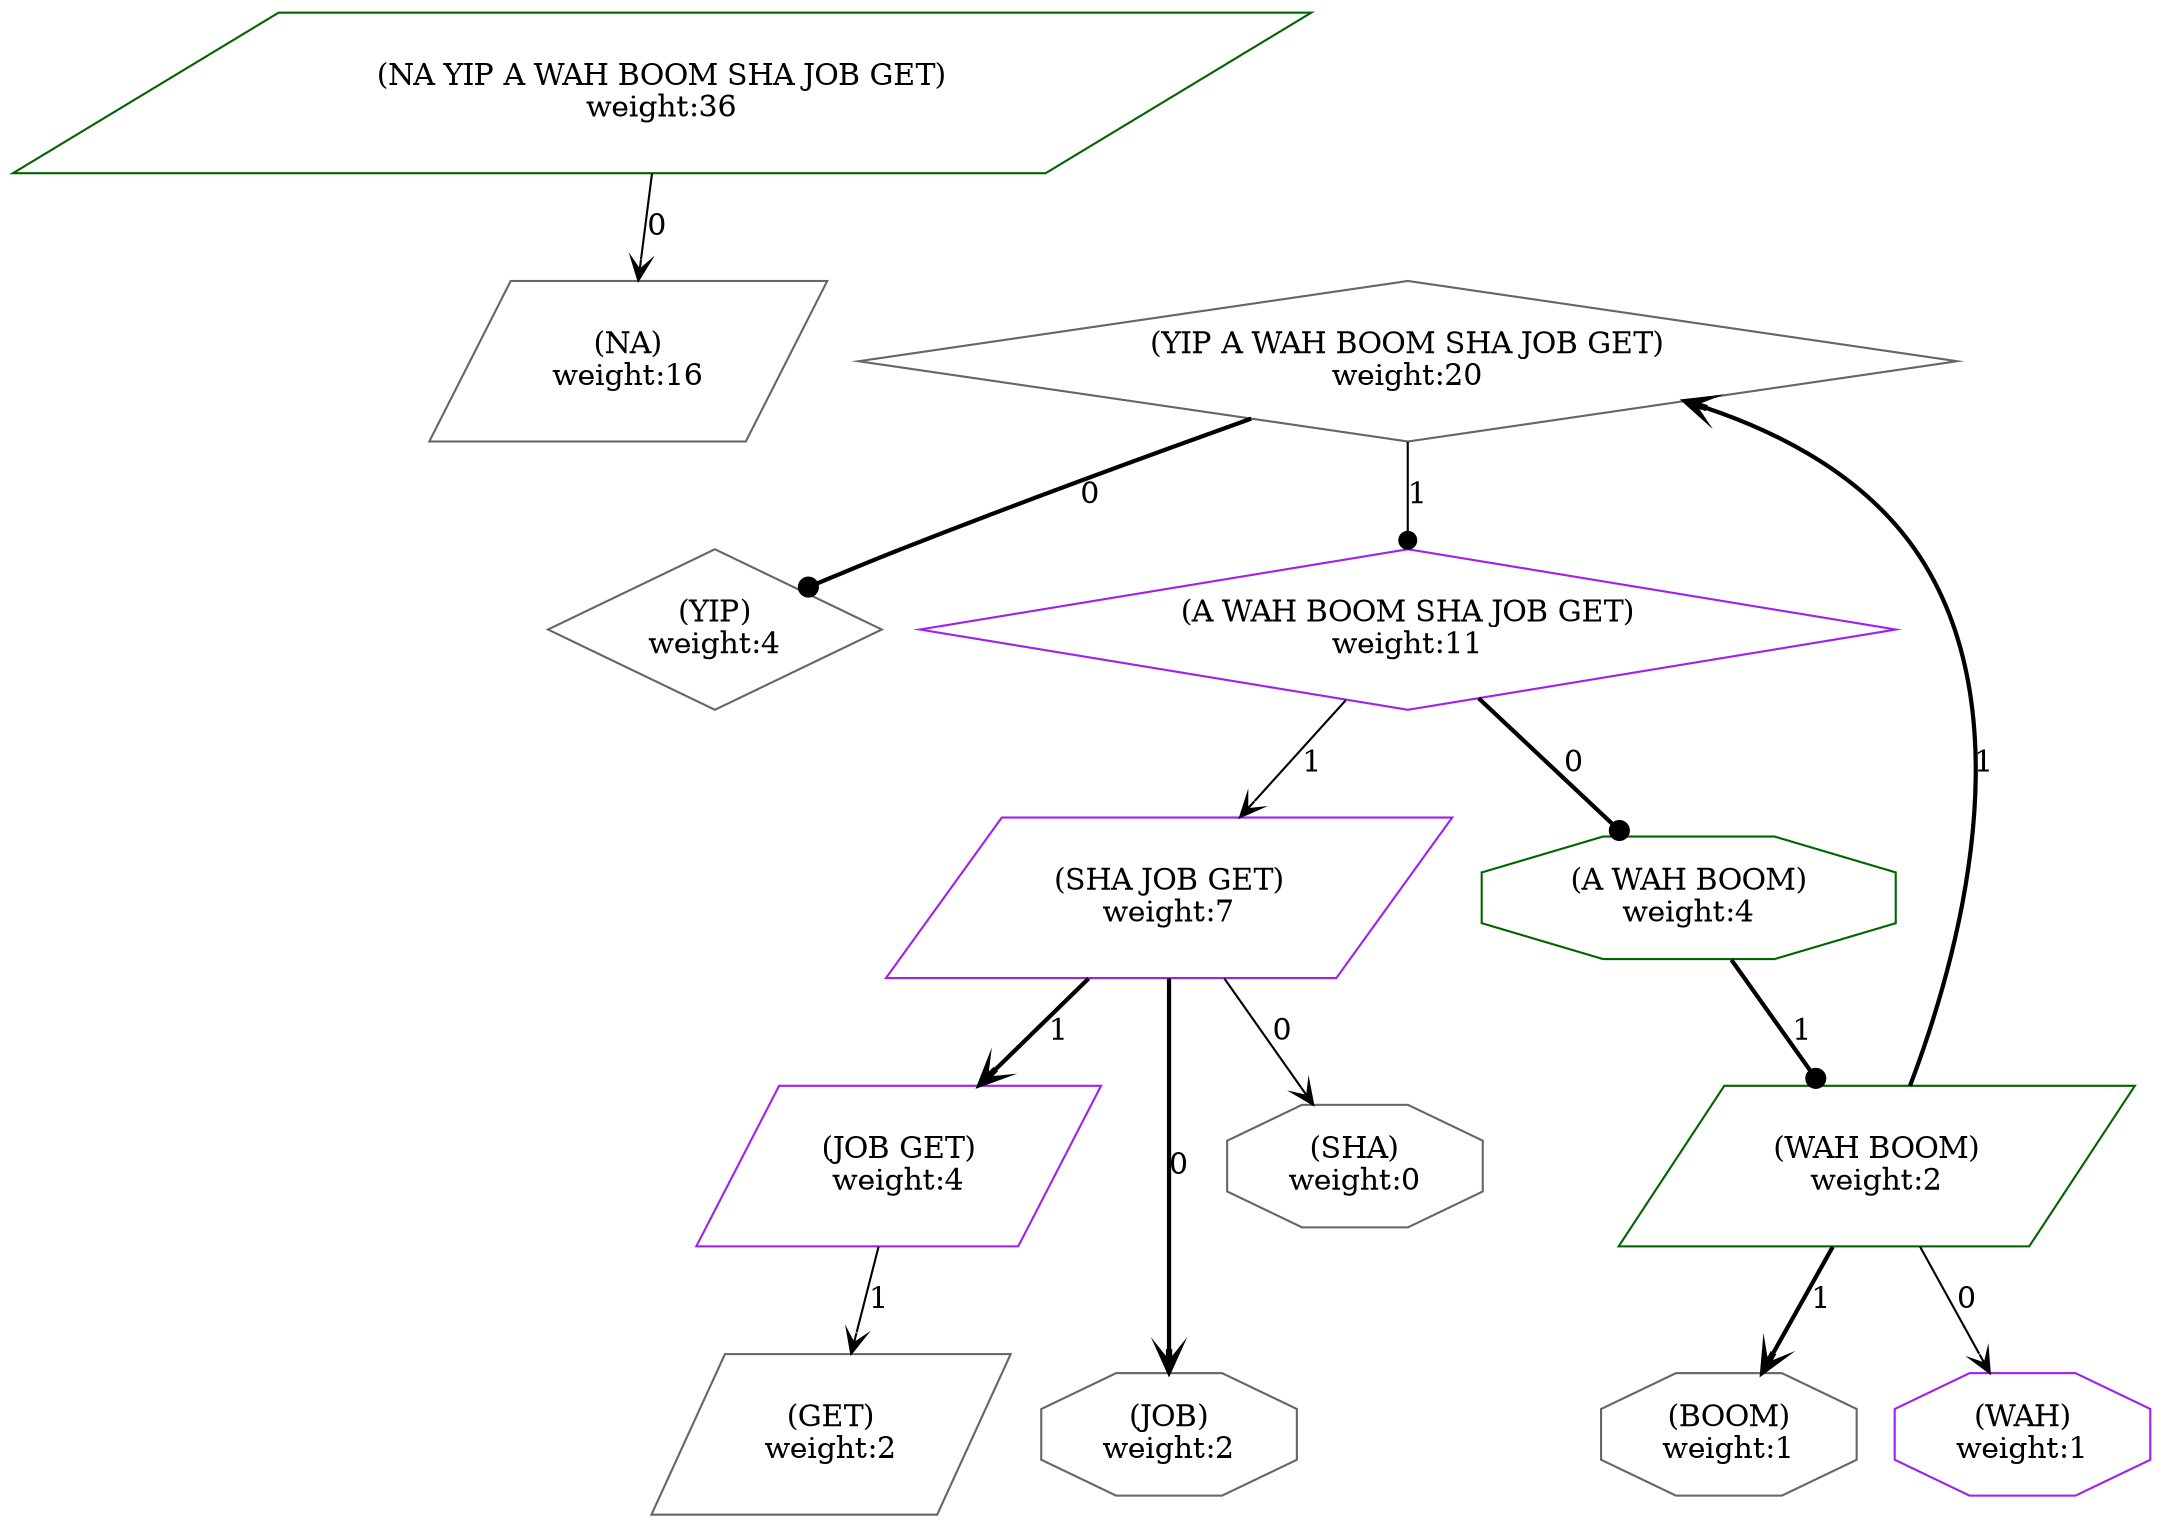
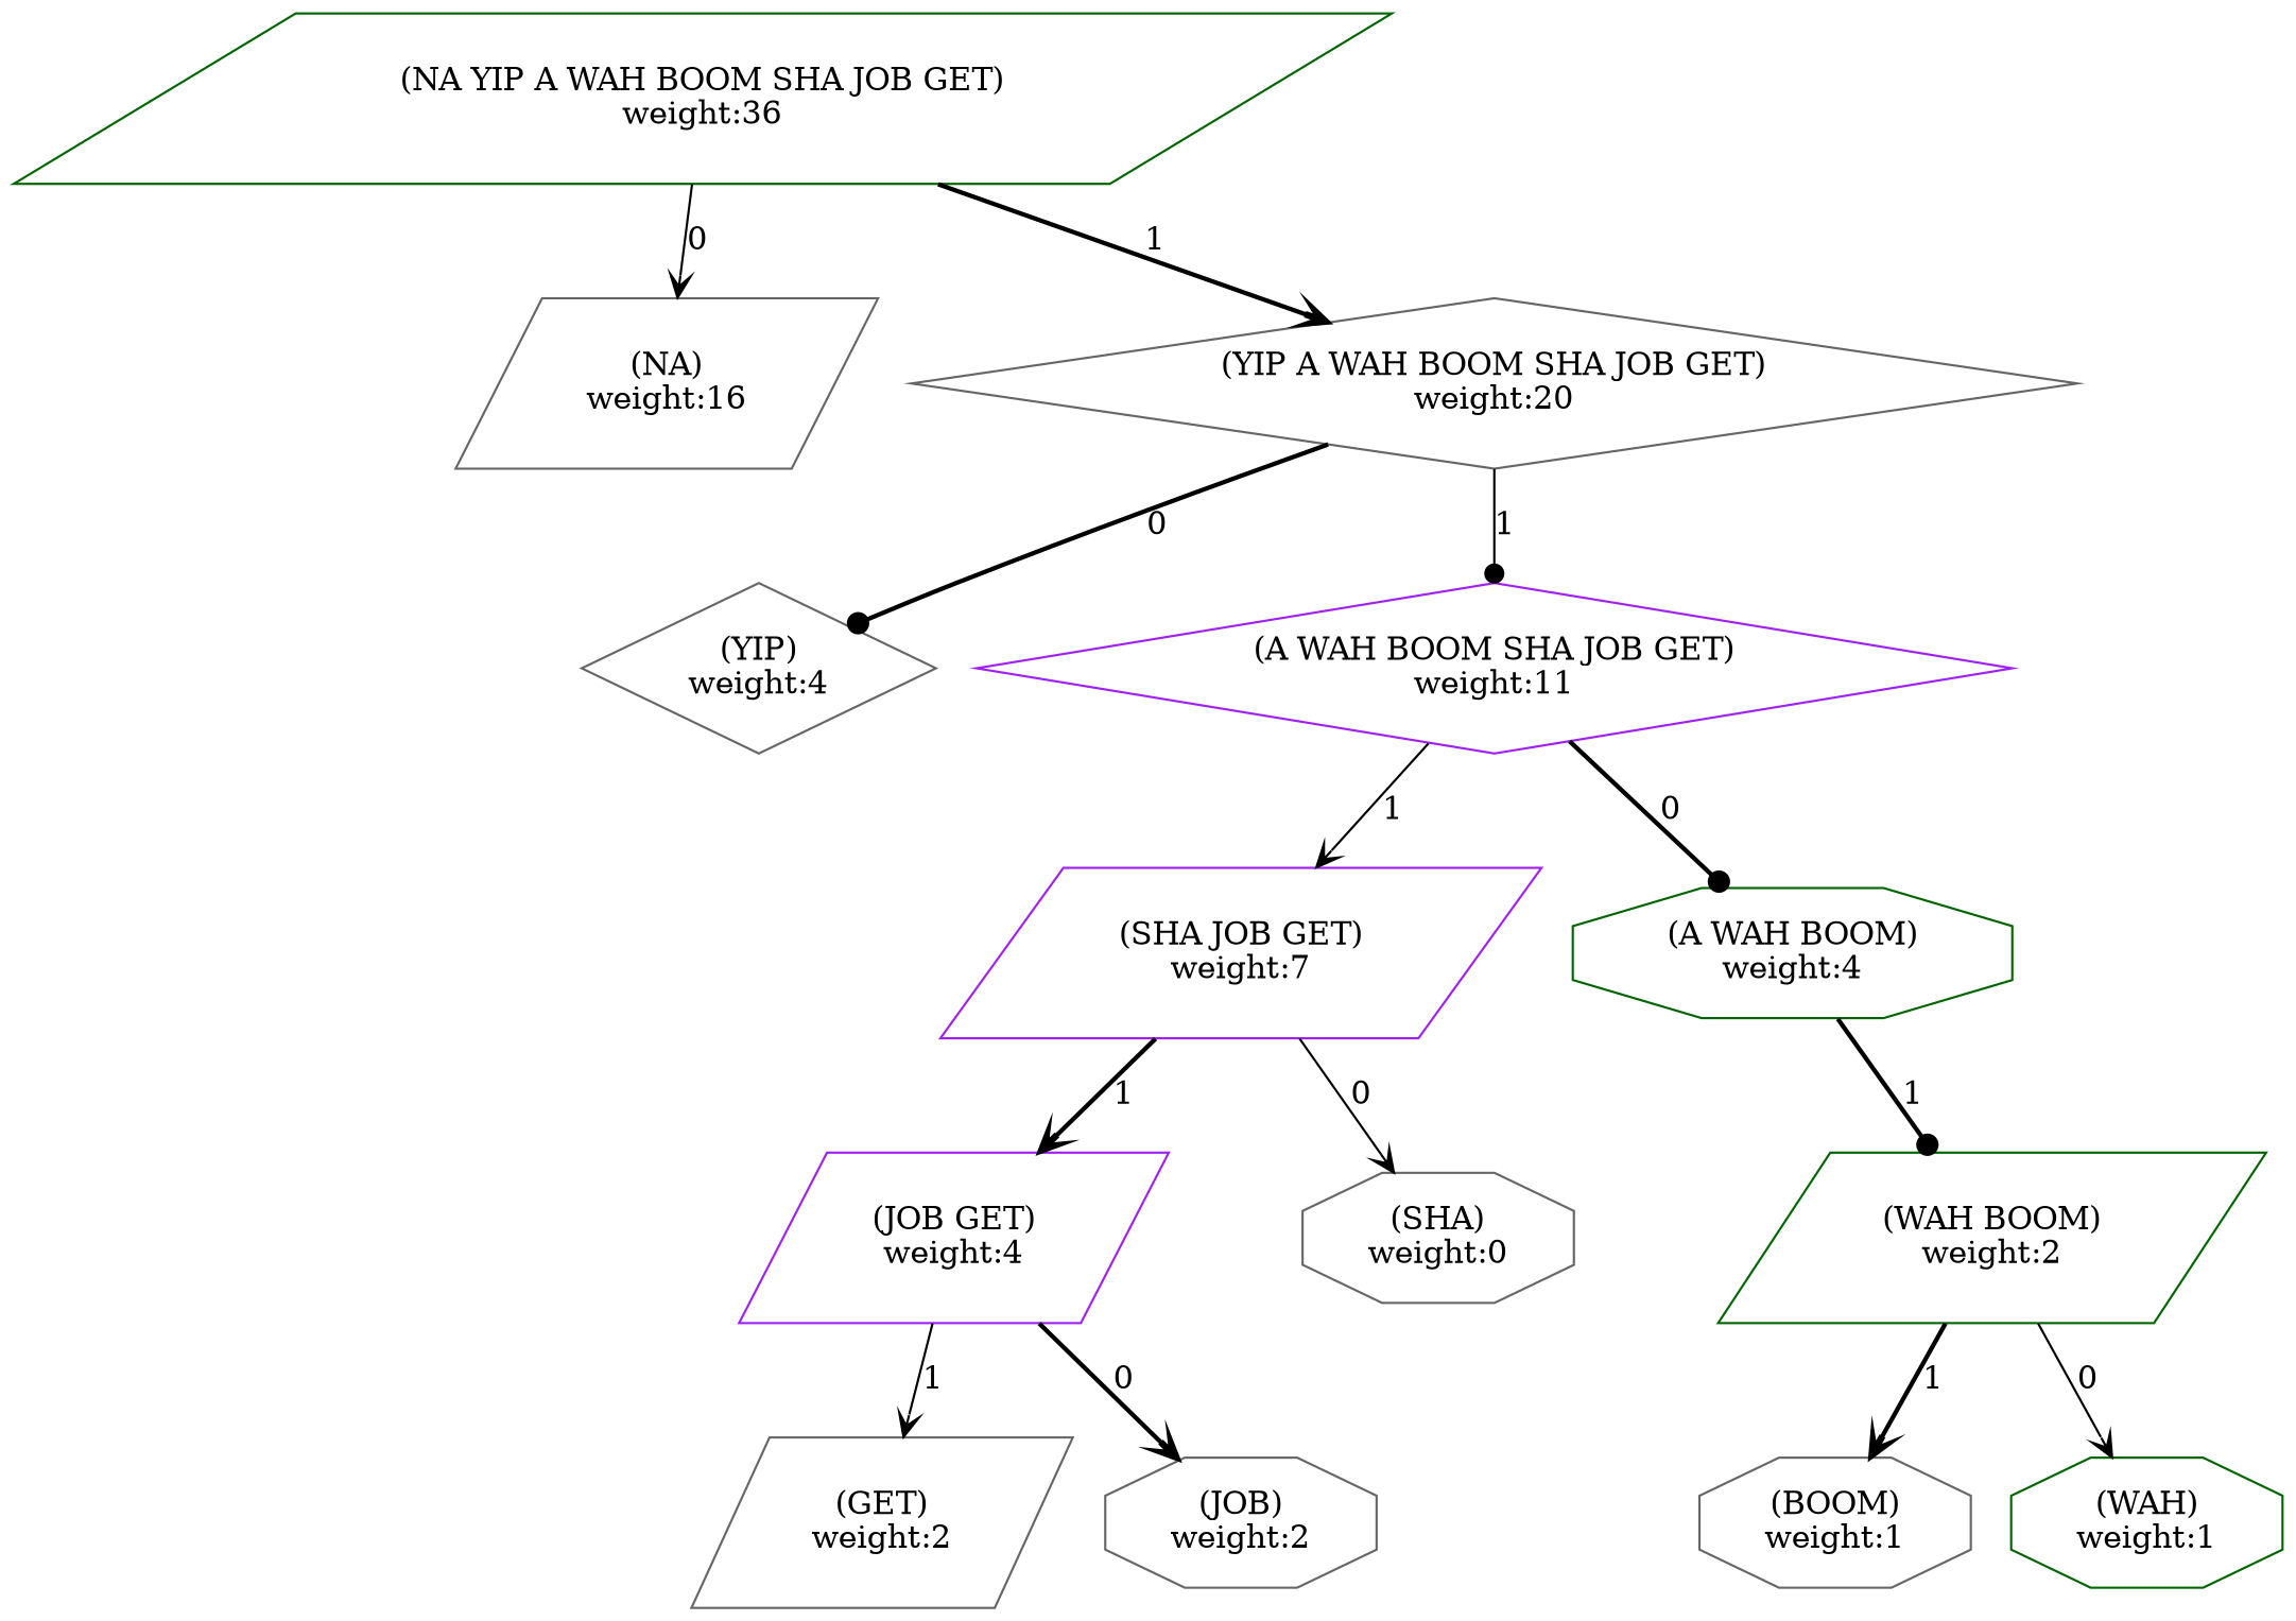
  digraph {
    node [color=gray40 shape=parallelogram]
    edge [arrowhead=vee style=bold]
    n1 [color=darkgreen label="(NA YIP A WAH BOOM SHA JOB GET)\nweight:36"]
    n2 [label="(NA)\nweight:16"]
    n3 [label="(YIP A WAH BOOM SHA JOB GET)\nweight:20" shape=diamond]
    n4 [label="(YIP)\nweight:4" shape=diamond]
    n5 [color=purple label="(A WAH BOOM SHA JOB GET)\nweight:11" shape=diamond]
    n6 [color=darkgreen label="(A WAH BOOM)\nweight:4" shape=octagon]
    n7 [color=purple label="(SHA JOB GET)\nweight:7"]
    n8 [color=darkgreen label="(WAH BOOM)\nweight:2"]
    n9 [label="(SHA)\nweight:0" shape=octagon]
    n10 [color=purple label="(JOB GET)\nweight:4"]
-   n11 [color=purple label="(WAH)\nweight:1" shape=octagon]
+   n11 [color=darkgreen label="(WAH)\nweight:1" shape=octagon]
    n12 [label="(BOOM)\nweight:1" shape=octagon]
    n13 [label="(JOB)\nweight:2" shape=octagon]
    n14 [label="(GET)\nweight:2"]
    n1 -> n2 [label=0 style=solid]
-   n8 -> n3 [label=1]
+   n1 -> n3 [label=1]
    n3 -> n4 [arrowhead=dot label=0]
    n3 -> n5 [arrowhead=dot label=1 style=solid]
    n5 -> n6 [arrowhead=dot label=0]
    n5 -> n7 [label=1 style=solid]
    n6 -> n8 [arrowhead=dot label=1]
    n7 -> n9 [label=0 style=solid]
    n7 -> n10 [label=1]
    n8 -> n11 [label=0 style=solid]
    n8 -> n12 [label=1]
-   n7 -> n13 [label=0]
+   n10 -> n13 [label=0]
    n10 -> n14 [label=1 style=solid]
  }
